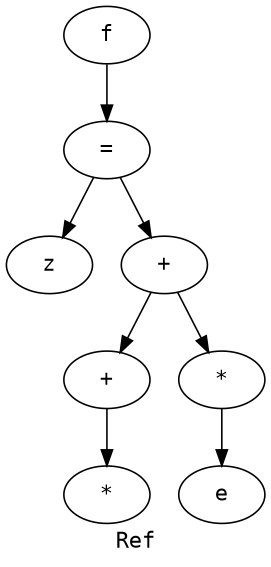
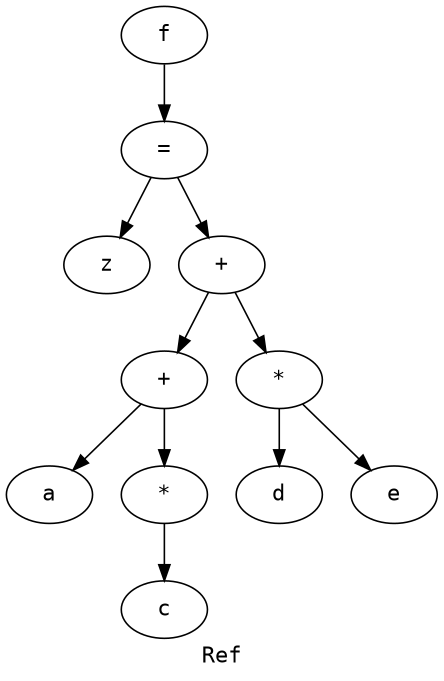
  digraph {
    fontname="DejaVu Sans Mono"
    label=Ref
    node [fontname="DejaVu Sans Mono"]
    edge [fontname="DejaVu Sans Mono"]
    n1 [label=f]
    n2 [label="="]
    n3 [label=z]
    n4 [label="+"]
    n5 [label="+"]
    n6 [label="*"]
+   n7 [label=a]
    n8 [label="*"]
+   n9 [label=d]
    n10 [label=e]
+   n11 [label=c]
    n1 -> n2
    n2 -> n3
    n2 -> n4
    n4 -> n5
    n4 -> n6
+   n5 -> n7
    n5 -> n8
+   n6 -> n9
    n6 -> n10
+   n8 -> n11
  }
